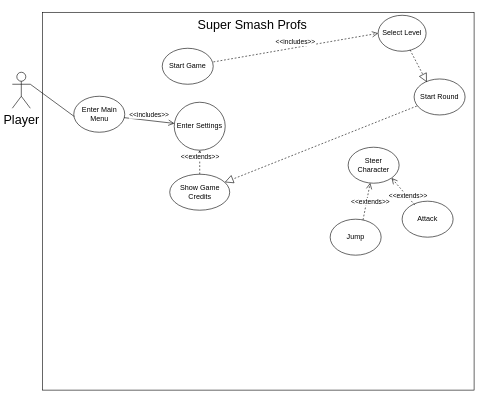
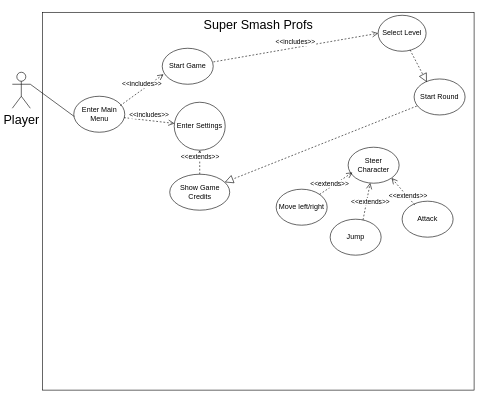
  <mxCell id="0" />
  <mxCell id="1" parent="0" />
  <mxCell id="2" value="" style="rounded=0;whiteSpace=wrap;html=1;" parent="1" vertex="1"><mxGeometry x="70" y="20" width="720" height="630" as="geometry" /></mxCell>
- <mxCell id="3" value="Super Smash Profs" style="text;html=1;resizable=0;autosize=1;align=center;verticalAlign=middle;points=[];fillColor=none;strokeColor=none;rounded=0;fontSize=21;" parent="1" vertex="1"><mxGeometry x="320" y="25" width="200" height="30" as="geometry" /></mxCell>
+ <mxCell id="3" value="Super Smash Profs" style="text;html=1;resizable=0;autosize=1;align=center;verticalAlign=middle;points=[];fillColor=none;strokeColor=none;rounded=0;fontSize=21;" parent="1" vertex="1"><mxGeometry x="330" y="25" width="200" height="30" as="geometry" /></mxCell>
  <mxCell id="4" value="&lt;div&gt;Player&lt;/div&gt;" style="shape=umlActor;verticalLabelPosition=bottom;verticalAlign=top;html=1;outlineConnect=0;fontSize=21;" parent="1" vertex="1"><mxGeometry x="20" y="120" width="30" height="60" as="geometry" /></mxCell>
  <mxCell id="5" value="Enter Main Menu" style="ellipse;whiteSpace=wrap;html=1;" parent="1" vertex="1"><mxGeometry x="122.5" y="160" width="85" height="60" as="geometry" /></mxCell>
  <mxCell id="6" value="Show Game Credits" style="ellipse;whiteSpace=wrap;html=1;" parent="1" vertex="1"><mxGeometry x="282.5" y="290" width="100" height="60" as="geometry" /></mxCell>
  <mxCell id="7" value="" style="endArrow=none;html=1;rounded=0;fontSize=21;exitX=1;exitY=0.333;exitDx=0;exitDy=0;exitPerimeter=0;entryX=0.009;entryY=0.563;entryDx=0;entryDy=0;entryPerimeter=0;" parent="1" source="4" target="5" edge="1"><mxGeometry width="50" height="50" relative="1" as="geometry"><mxPoint x="270" y="200" as="sourcePoint" /><mxPoint x="320" y="150" as="targetPoint" /></mxGeometry></mxCell>
  <mxCell id="8" value="&lt;div&gt;Enter Settings&lt;/div&gt;" style="ellipse;whiteSpace=wrap;html=1;" parent="1" vertex="1"><mxGeometry x="290" y="170" width="85" height="80" as="geometry" /></mxCell>
  <mxCell id="9" value="Start Game" style="ellipse;whiteSpace=wrap;html=1;" parent="1" vertex="1"><mxGeometry x="270" y="80" width="85" height="60" as="geometry" /></mxCell>
  <mxCell id="10" value="Select Level" style="ellipse;whiteSpace=wrap;html=1;" vertex="1" parent="1"><mxGeometry x="630" y="25" width="80" height="60" as="geometry" /></mxCell>
- <mxCell id="11" value="&amp;lt;&amp;lt;includes&amp;gt;&amp;gt;" style="html=1;verticalAlign=bottom;endArrow=open;dashed=0;endSize=8;rounded=0;exitX=0.986;exitY=0.594;exitDx=0;exitDy=0;exitPerimeter=0;" edge="1" parent="1" source="5" target="8"><mxGeometry relative="1" as="geometry"><mxPoint x="290" y="189.82" as="sourcePoint" /><mxPoint x="210" y="189.82" as="targetPoint" /></mxGeometry></mxCell>
+ <mxCell id="11" value="&amp;lt;&amp;lt;includes&amp;gt;&amp;gt;" style="html=1;verticalAlign=bottom;endArrow=open;dashed=1;endSize=8;rounded=0;exitX=0.986;exitY=0.594;exitDx=0;exitDy=0;exitPerimeter=0;" edge="1" parent="1" source="5" target="8"><mxGeometry relative="1" as="geometry"><mxPoint x="290" y="189.82" as="sourcePoint" /><mxPoint x="210" y="189.82" as="targetPoint" /></mxGeometry></mxCell>
+ <mxCell id="12" value="&amp;lt;&amp;lt;includes&amp;gt;&amp;gt;" style="html=1;verticalAlign=bottom;endArrow=open;dashed=1;endSize=8;rounded=0;exitX=0.91;exitY=0.261;exitDx=0;exitDy=0;exitPerimeter=0;entryX=0.025;entryY=0.723;entryDx=0;entryDy=0;entryPerimeter=0;" edge="1" parent="1" source="5" target="9"><mxGeometry relative="1" as="geometry"><mxPoint x="284.415" y="134.83" as="sourcePoint" /><mxPoint x="200" y="129.997" as="targetPoint" /></mxGeometry></mxCell>
  <mxCell id="13" value="&amp;lt;&amp;lt;includes&amp;gt;&amp;gt;" style="html=1;verticalAlign=bottom;endArrow=open;dashed=1;endSize=8;rounded=0;entryX=0;entryY=0.5;entryDx=0;entryDy=0;exitX=1.004;exitY=0.379;exitDx=0;exitDy=0;exitPerimeter=0;" edge="1" parent="1" source="9" target="10"><mxGeometry relative="1" as="geometry"><mxPoint x="415.175" y="20" as="sourcePoint" /><mxPoint x="351.995" y="90.52" as="targetPoint" /></mxGeometry></mxCell>
  <mxCell id="14" value="&amp;lt;&amp;lt;extends&amp;gt;&amp;gt;" style="html=1;verticalAlign=bottom;endArrow=open;dashed=1;endSize=8;rounded=0;exitX=0.5;exitY=0;exitDx=0;exitDy=0;" edge="1" parent="1" source="6" target="8"><mxGeometry relative="1" as="geometry"><mxPoint x="216.31" y="205.64" as="sourcePoint" /><mxPoint x="300.04" y="208.705" as="targetPoint" /></mxGeometry></mxCell>
  <mxCell id="15" value="&lt;div&gt;Start Round&lt;br&gt;&lt;/div&gt;" style="ellipse;whiteSpace=wrap;html=1;" vertex="1" parent="1"><mxGeometry x="690" y="131.2" width="85" height="60" as="geometry" /></mxCell>
  <mxCell id="16" value="Steer Character" style="ellipse;whiteSpace=wrap;html=1;" vertex="1" parent="1"><mxGeometry x="580" y="245" width="85" height="60" as="geometry" /></mxCell>
+ <mxCell id="17" value="Move left/right" style="ellipse;whiteSpace=wrap;html=1;" vertex="1" parent="1"><mxGeometry x="460" y="315" width="85" height="60" as="geometry" /></mxCell>
  <mxCell id="18" value="Jump" style="ellipse;whiteSpace=wrap;html=1;" vertex="1" parent="1"><mxGeometry x="550" y="365" width="85" height="60" as="geometry" /></mxCell>
  <mxCell id="19" value="Attack" style="ellipse;whiteSpace=wrap;html=1;" vertex="1" parent="1"><mxGeometry x="670" y="335" width="85" height="60" as="geometry" /></mxCell>
+ <mxCell id="20" value="&amp;lt;&amp;lt;extends&amp;gt;&amp;gt;" style="html=1;verticalAlign=bottom;endArrow=open;dashed=1;endSize=8;rounded=0;exitX=1;exitY=0;exitDx=0;exitDy=0;entryX=0.085;entryY=0.7;entryDx=0;entryDy=0;entryPerimeter=0;" edge="1" parent="1" source="17" target="16"><mxGeometry x="-0.413" y="-2" relative="1" as="geometry"><mxPoint x="436.27" y="301.99" as="sourcePoint" /><mxPoint x="520.003" y="304.998" as="targetPoint" /><mxPoint as="offset" /></mxGeometry></mxCell>
  <mxCell id="21" value="&amp;lt;&amp;lt;extends&amp;gt;&amp;gt;" style="html=1;verticalAlign=bottom;endArrow=open;dashed=1;endSize=8;rounded=0;exitX=0.645;exitY=0.02;exitDx=0;exitDy=0;entryX=0.433;entryY=0.993;entryDx=0;entryDy=0;entryPerimeter=0;exitPerimeter=0;" edge="1" parent="1" source="18" target="16"><mxGeometry x="-0.264" y="-8" relative="1" as="geometry"><mxPoint x="622.1" y="365" as="sourcePoint" /><mxPoint x="622.1" y="305" as="targetPoint" /><mxPoint as="offset" /></mxGeometry></mxCell>
  <mxCell id="22" value="&amp;lt;&amp;lt;extends&amp;gt;&amp;gt;" style="html=1;verticalAlign=bottom;endArrow=open;dashed=1;endSize=8;rounded=0;exitX=0.249;exitY=0.107;exitDx=0;exitDy=0;entryX=1;entryY=1;entryDx=0;entryDy=0;exitPerimeter=0;" edge="1" parent="1" source="19" target="16"><mxGeometry x="-0.592" y="4" relative="1" as="geometry"><mxPoint x="614.825" y="376.2" as="sourcePoint" /><mxPoint x="626.805" y="314.58" as="targetPoint" /><mxPoint as="offset" /></mxGeometry></mxCell>
  <mxCell id="23" value="" style="endArrow=block;dashed=1;endFill=0;endSize=12;html=1;rounded=0;exitX=0.665;exitY=0.963;exitDx=0;exitDy=0;exitPerimeter=0;entryX=0.249;entryY=0.087;entryDx=0;entryDy=0;entryPerimeter=0;" edge="1" parent="1" source="10" target="15"><mxGeometry width="160" relative="1" as="geometry"><mxPoint x="480" y="250" as="sourcePoint" /><mxPoint x="640" y="250" as="targetPoint" /></mxGeometry></mxCell>
  <mxCell id="24" value="" style="endArrow=block;dashed=1;endFill=0;endSize=12;html=1;rounded=0;exitX=0.052;exitY=0.753;exitDx=0;exitDy=0;exitPerimeter=0;" edge="1" parent="1" source="15" target="6"><mxGeometry width="160" relative="1" as="geometry"><mxPoint x="693.2" y="92.78" as="sourcePoint" /><mxPoint x="721.165" y="146.42" as="targetPoint" /></mxGeometry></mxCell>
